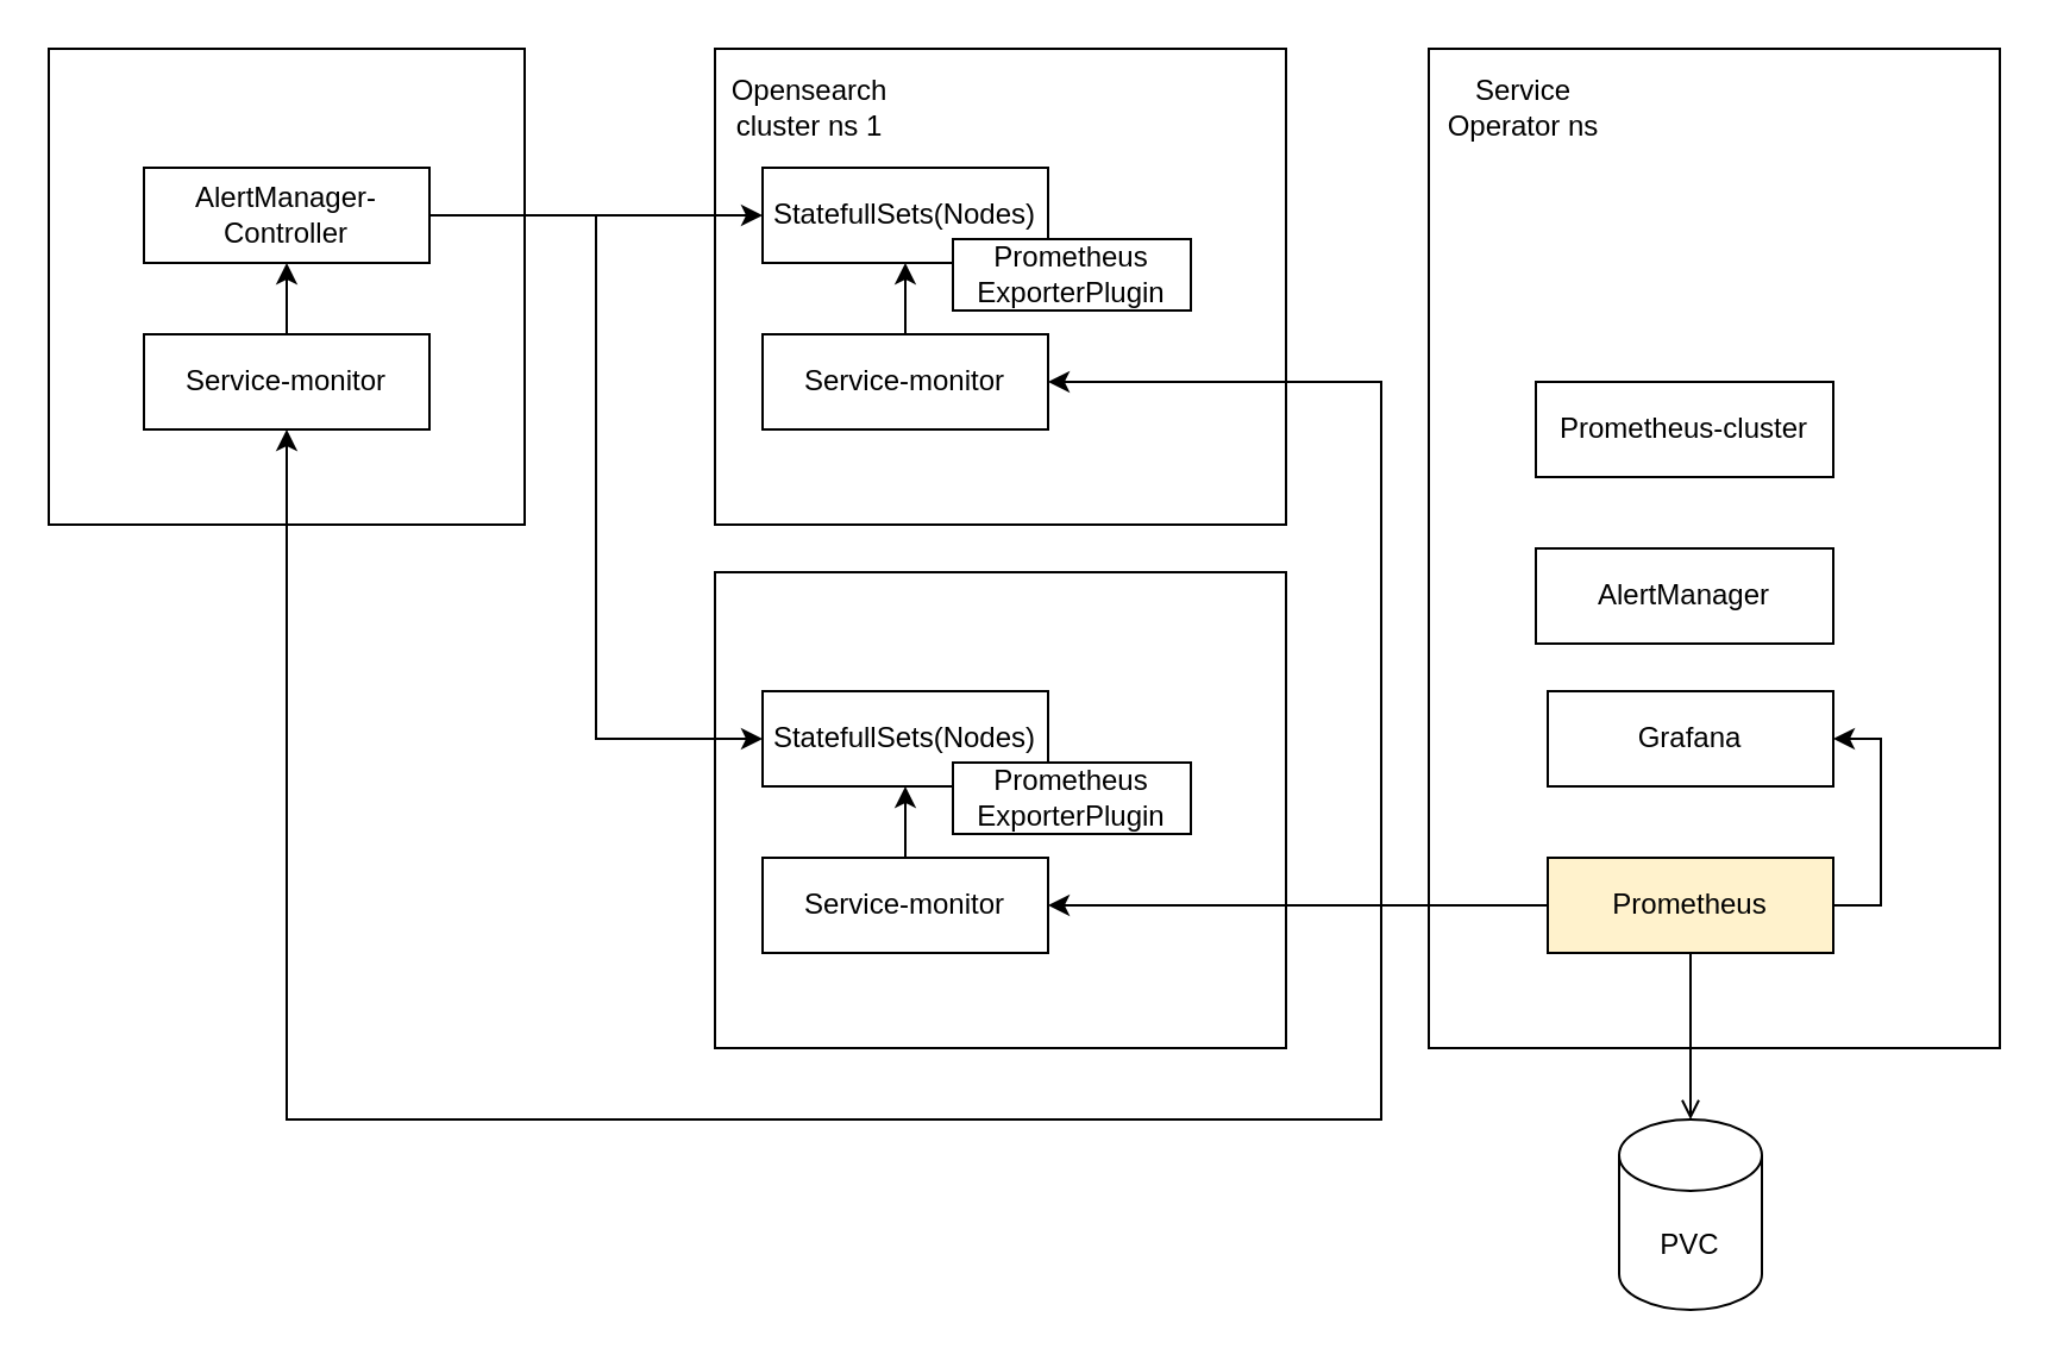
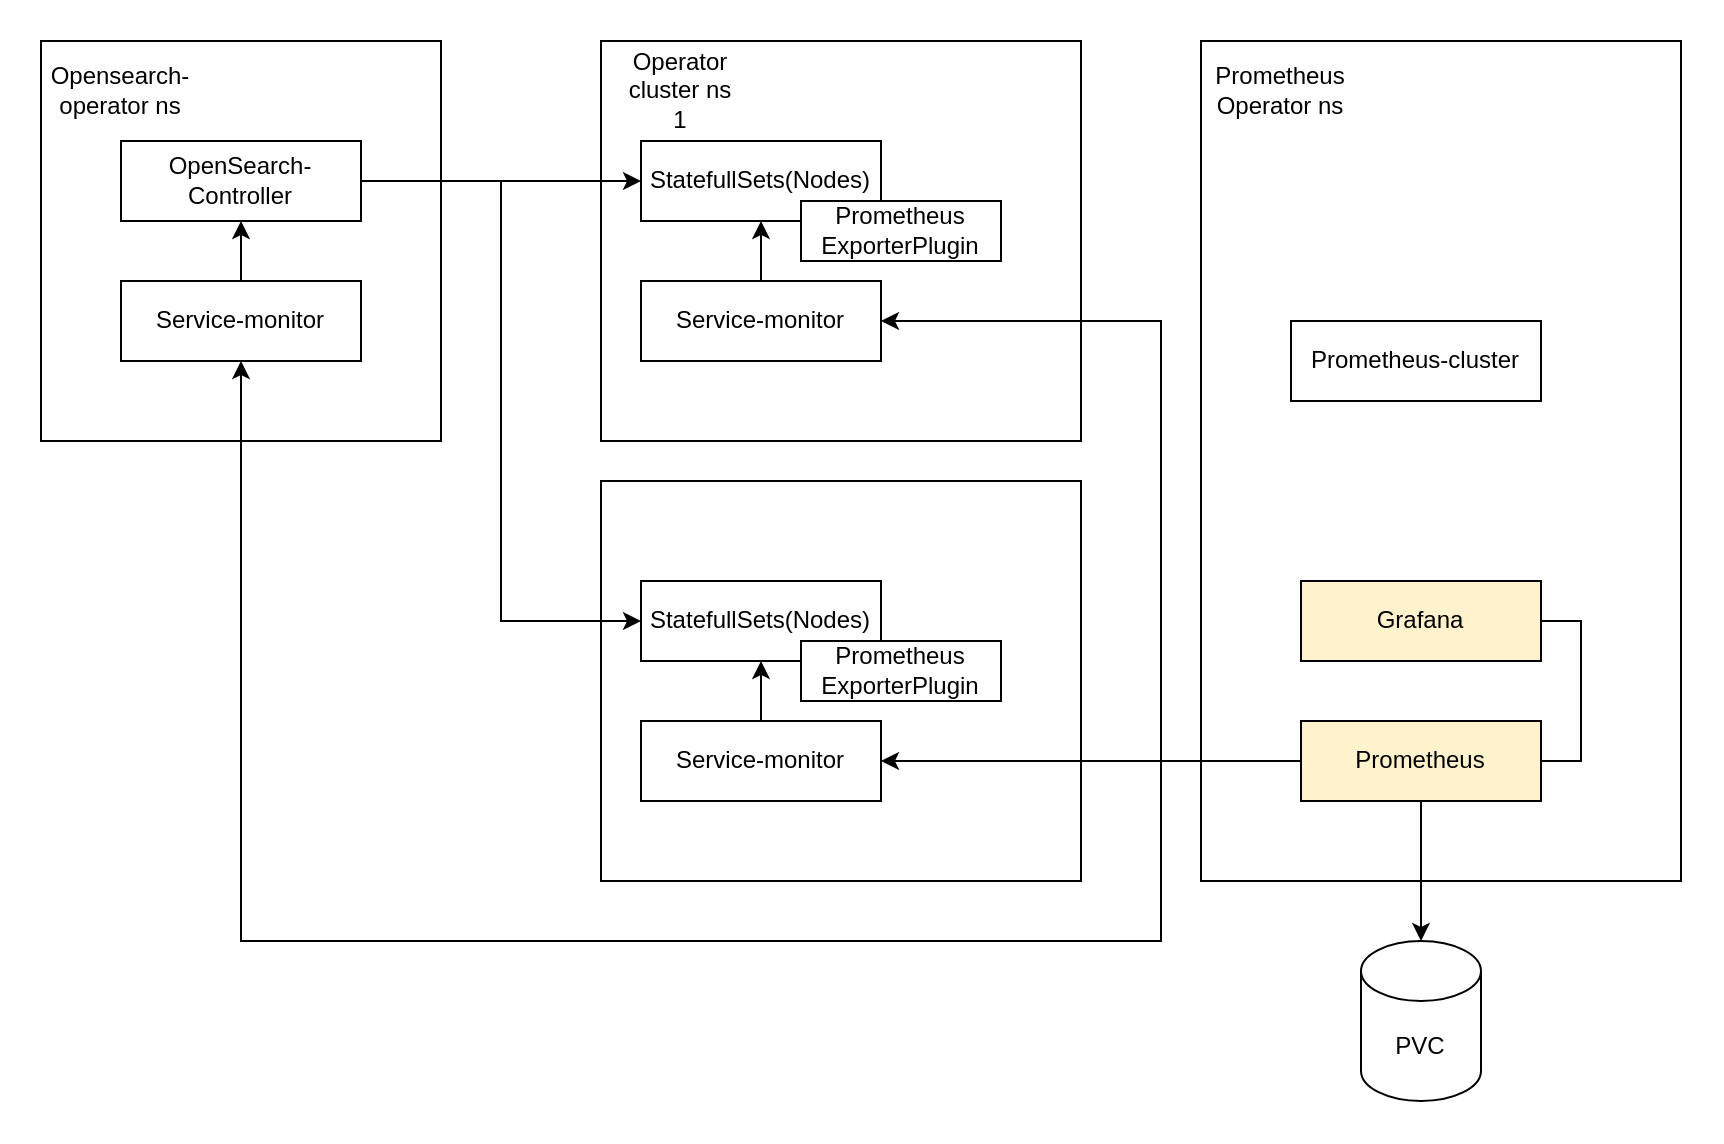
  <mxCell id="0" />
  <mxCell id="1" parent="0" />
  <mxCell id="2" value="" style="rounded=0;whiteSpace=wrap;html=1;" parent="1" vertex="1"><mxGeometry x="20" y="20" width="200" height="200" as="geometry" /></mxCell>
- <mxCell id="4" value="AlertManager-Controller" style="rounded=0;whiteSpace=wrap;html=1;" parent="1" vertex="1"><mxGeometry x="60" y="70" width="120" height="40" as="geometry" /></mxCell>
+ <mxCell id="3" value="Opensearch-operator ns" style="text;html=1;strokeColor=none;fillColor=none;align=center;verticalAlign=middle;whiteSpace=wrap;rounded=0;" parent="1" vertex="1"><mxGeometry x="30" y="30" width="60" height="30" as="geometry" /></mxCell>
+ <mxCell id="4" value="OpenSearch-Controller" style="rounded=0;whiteSpace=wrap;html=1;" parent="1" vertex="1"><mxGeometry x="60" y="70" width="120" height="40" as="geometry" /></mxCell>
  <mxCell id="5" value="Service-monitor" style="rounded=0;whiteSpace=wrap;html=1;" parent="1" vertex="1"><mxGeometry x="60" y="140" width="120" height="40" as="geometry" /></mxCell>
  <mxCell id="6" value="" style="endArrow=classic;html=1;rounded=0;exitX=0.5;exitY=0;exitDx=0;exitDy=0;entryX=0.5;entryY=1;entryDx=0;entryDy=0;" parent="1" source="5" target="4" edge="1"><mxGeometry width="50" height="50" relative="1" as="geometry"><mxPoint x="480" y="190" as="sourcePoint" /><mxPoint x="530" y="140" as="targetPoint" /></mxGeometry></mxCell>
  <mxCell id="7" value="" style="rounded=0;whiteSpace=wrap;html=1;" parent="1" vertex="1"><mxGeometry x="300" y="20" width="240" height="200" as="geometry" /></mxCell>
- <mxCell id="8" value="Opensearch&lt;br&gt;cluster&amp;nbsp;ns 1" style="text;html=1;strokeColor=none;fillColor=none;align=center;verticalAlign=middle;whiteSpace=wrap;rounded=0;" parent="1" vertex="1"><mxGeometry x="310" y="30" width="60" height="30" as="geometry" /></mxCell>
+ <mxCell id="8" value="Operator&lt;br&gt;cluster&amp;nbsp;ns 1" style="text;html=1;strokeColor=none;fillColor=none;align=center;verticalAlign=middle;whiteSpace=wrap;rounded=0;" parent="1" vertex="1"><mxGeometry x="310" y="30" width="60" height="30" as="geometry" /></mxCell>
  <mxCell id="9" value="StatefullSets(Nodes)" style="rounded=0;whiteSpace=wrap;html=1;" parent="1" vertex="1"><mxGeometry x="320" y="70" width="120" height="40" as="geometry" /></mxCell>
  <mxCell id="10" value="" style="edgeStyle=orthogonalEdgeStyle;rounded=0;orthogonalLoop=1;jettySize=auto;html=1;" parent="1" source="11" target="9" edge="1"><mxGeometry relative="1" as="geometry" /></mxCell>
  <mxCell id="11" value="&lt;span&gt;Service-monitor&lt;/span&gt;" style="rounded=0;whiteSpace=wrap;html=1;" parent="1" vertex="1"><mxGeometry x="320" y="140" width="120" height="40" as="geometry" /></mxCell>
  <mxCell id="12" value="" style="endArrow=classic;html=1;rounded=0;exitX=1;exitY=0.5;exitDx=0;exitDy=0;" parent="1" source="4" target="9" edge="1"><mxGeometry width="50" height="50" relative="1" as="geometry"><mxPoint x="480" y="190" as="sourcePoint" /><mxPoint x="530" y="140" as="targetPoint" /></mxGeometry></mxCell>
  <mxCell id="13" value="" style="rounded=0;whiteSpace=wrap;html=1;" parent="1" vertex="1"><mxGeometry x="300" y="240" width="240" height="200" as="geometry" /></mxCell>
  <mxCell id="14" value="StatefullSets(Nodes)" style="rounded=0;whiteSpace=wrap;html=1;" parent="1" vertex="1"><mxGeometry x="320" y="290" width="120" height="40" as="geometry" /></mxCell>
  <mxCell id="15" value="" style="edgeStyle=orthogonalEdgeStyle;rounded=0;orthogonalLoop=1;jettySize=auto;html=1;" parent="1" source="16" target="14" edge="1"><mxGeometry relative="1" as="geometry" /></mxCell>
  <mxCell id="16" value="&lt;span&gt;Service-monitor&lt;/span&gt;" style="rounded=0;whiteSpace=wrap;html=1;" parent="1" vertex="1"><mxGeometry x="320" y="360" width="120" height="40" as="geometry" /></mxCell>
  <mxCell id="17" style="edgeStyle=orthogonalEdgeStyle;rounded=0;orthogonalLoop=1;jettySize=auto;html=1;entryX=0;entryY=0.5;entryDx=0;entryDy=0;" parent="1" source="4" target="14" edge="1"><mxGeometry relative="1" as="geometry" /></mxCell>
  <mxCell id="18" value="" style="rounded=0;whiteSpace=wrap;html=1;" parent="1" vertex="1"><mxGeometry x="600" y="20" width="240" height="420" as="geometry" /></mxCell>
- <mxCell id="19" value="Service&lt;br&gt;Operator&amp;nbsp;ns" style="text;html=1;strokeColor=none;fillColor=none;align=center;verticalAlign=middle;whiteSpace=wrap;rounded=0;" parent="1" vertex="1"><mxGeometry x="610" y="30" width="60" height="30" as="geometry" /></mxCell>
+ <mxCell id="19" value="Prometheus&lt;br&gt;Operator&amp;nbsp;ns" style="text;html=1;strokeColor=none;fillColor=none;align=center;verticalAlign=middle;whiteSpace=wrap;rounded=0;" parent="1" vertex="1"><mxGeometry x="610" y="30" width="60" height="30" as="geometry" /></mxCell>
  <mxCell id="20" style="edgeStyle=orthogonalEdgeStyle;rounded=0;orthogonalLoop=1;jettySize=auto;html=1;exitX=0;exitY=0.5;exitDx=0;exitDy=0;entryX=1;entryY=0.5;entryDx=0;entryDy=0;" parent="1" source="24" target="11" edge="1"><mxGeometry relative="1" as="geometry"><Array as="points"><mxPoint x="580" y="380" /><mxPoint x="580" y="160" /></Array></mxGeometry></mxCell>
  <mxCell id="21" style="edgeStyle=orthogonalEdgeStyle;rounded=0;orthogonalLoop=1;jettySize=auto;html=1;exitX=0;exitY=0.5;exitDx=0;exitDy=0;entryX=0.5;entryY=1;entryDx=0;entryDy=0;" parent="1" source="24" target="5" edge="1"><mxGeometry relative="1" as="geometry"><Array as="points"><mxPoint x="580" y="380" /><mxPoint x="580" y="470" /><mxPoint x="120" y="470" /></Array></mxGeometry></mxCell>
- <mxCell id="22" style="edgeStyle=orthogonalEdgeStyle;rounded=0;orthogonalLoop=1;jettySize=auto;html=1;entryX=1;entryY=0.5;entryDx=0;entryDy=0;" parent="1" source="24" target="25" edge="1"><mxGeometry relative="1" as="geometry"><Array as="points"><mxPoint x="790" y="380" /><mxPoint x="790" y="310" /></Array></mxGeometry></mxCell>
- <mxCell id="23" style="edgeStyle=orthogonalEdgeStyle;rounded=0;orthogonalLoop=1;jettySize=auto;html=1;endArrow=open;" parent="1" source="24" target="29" edge="1"><mxGeometry relative="1" as="geometry" /></mxCell>
+ <mxCell id="22" style="edgeStyle=orthogonalEdgeStyle;rounded=0;orthogonalLoop=1;jettySize=auto;html=1;entryX=1;entryY=0.5;entryDx=0;entryDy=0;endArrow=none;" parent="1" source="24" target="25" edge="1"><mxGeometry relative="1" as="geometry"><Array as="points"><mxPoint x="790" y="380" /><mxPoint x="790" y="310" /></Array></mxGeometry></mxCell>
+ <mxCell id="23" style="edgeStyle=orthogonalEdgeStyle;rounded=0;orthogonalLoop=1;jettySize=auto;html=1;" parent="1" source="24" target="29" edge="1"><mxGeometry relative="1" as="geometry" /></mxCell>
  <mxCell id="24" value="Prometheus" style="rounded=0;whiteSpace=wrap;html=1;fillColor=#fff2cc;" parent="1" vertex="1"><mxGeometry x="650" y="360" width="120" height="40" as="geometry" /></mxCell>
- <mxCell id="25" value="Grafana" style="rounded=0;whiteSpace=wrap;html=1;" parent="1" vertex="1"><mxGeometry x="650" y="290" width="120" height="40" as="geometry" /></mxCell>
- <mxCell id="26" value="AlertManager" style="rounded=0;whiteSpace=wrap;html=1;" parent="1" vertex="1"><mxGeometry x="645" y="230" width="125" height="40" as="geometry" /></mxCell>
+ <mxCell id="25" value="Grafana" style="rounded=0;whiteSpace=wrap;html=1;fillColor=#fff2cc;" parent="1" vertex="1"><mxGeometry x="650" y="290" width="120" height="40" as="geometry" /></mxCell>
  <mxCell id="27" value="Prometheus-cluster" style="rounded=0;whiteSpace=wrap;html=1;" parent="1" vertex="1"><mxGeometry x="645" y="160" width="125" height="40" as="geometry" /></mxCell>
  <mxCell id="28" value="" style="endArrow=classic;html=1;rounded=0;exitX=0;exitY=0.5;exitDx=0;exitDy=0;entryX=1;entryY=0.5;entryDx=0;entryDy=0;" parent="1" source="24" target="16" edge="1"><mxGeometry width="50" height="50" relative="1" as="geometry"><mxPoint x="710" y="290" as="sourcePoint" /><mxPoint x="760" y="240" as="targetPoint" /></mxGeometry></mxCell>
  <mxCell id="29" value="PVC" style="shape=cylinder3;whiteSpace=wrap;html=1;boundedLbl=1;backgroundOutline=1;size=15;" parent="1" vertex="1"><mxGeometry x="680" y="470" width="60" height="80" as="geometry" /></mxCell>
  <mxCell id="30" value="Prometheus&lt;br&gt;ExporterPlugin" style="rounded=0;whiteSpace=wrap;html=1;" vertex="1" parent="1"><mxGeometry x="400" y="100" width="100" height="30" as="geometry" /></mxCell>
  <mxCell id="31" value="Prometheus&lt;br&gt;ExporterPlugin" style="rounded=0;whiteSpace=wrap;html=1;" vertex="1" parent="1"><mxGeometry x="400" y="320" width="100" height="30" as="geometry" /></mxCell>
